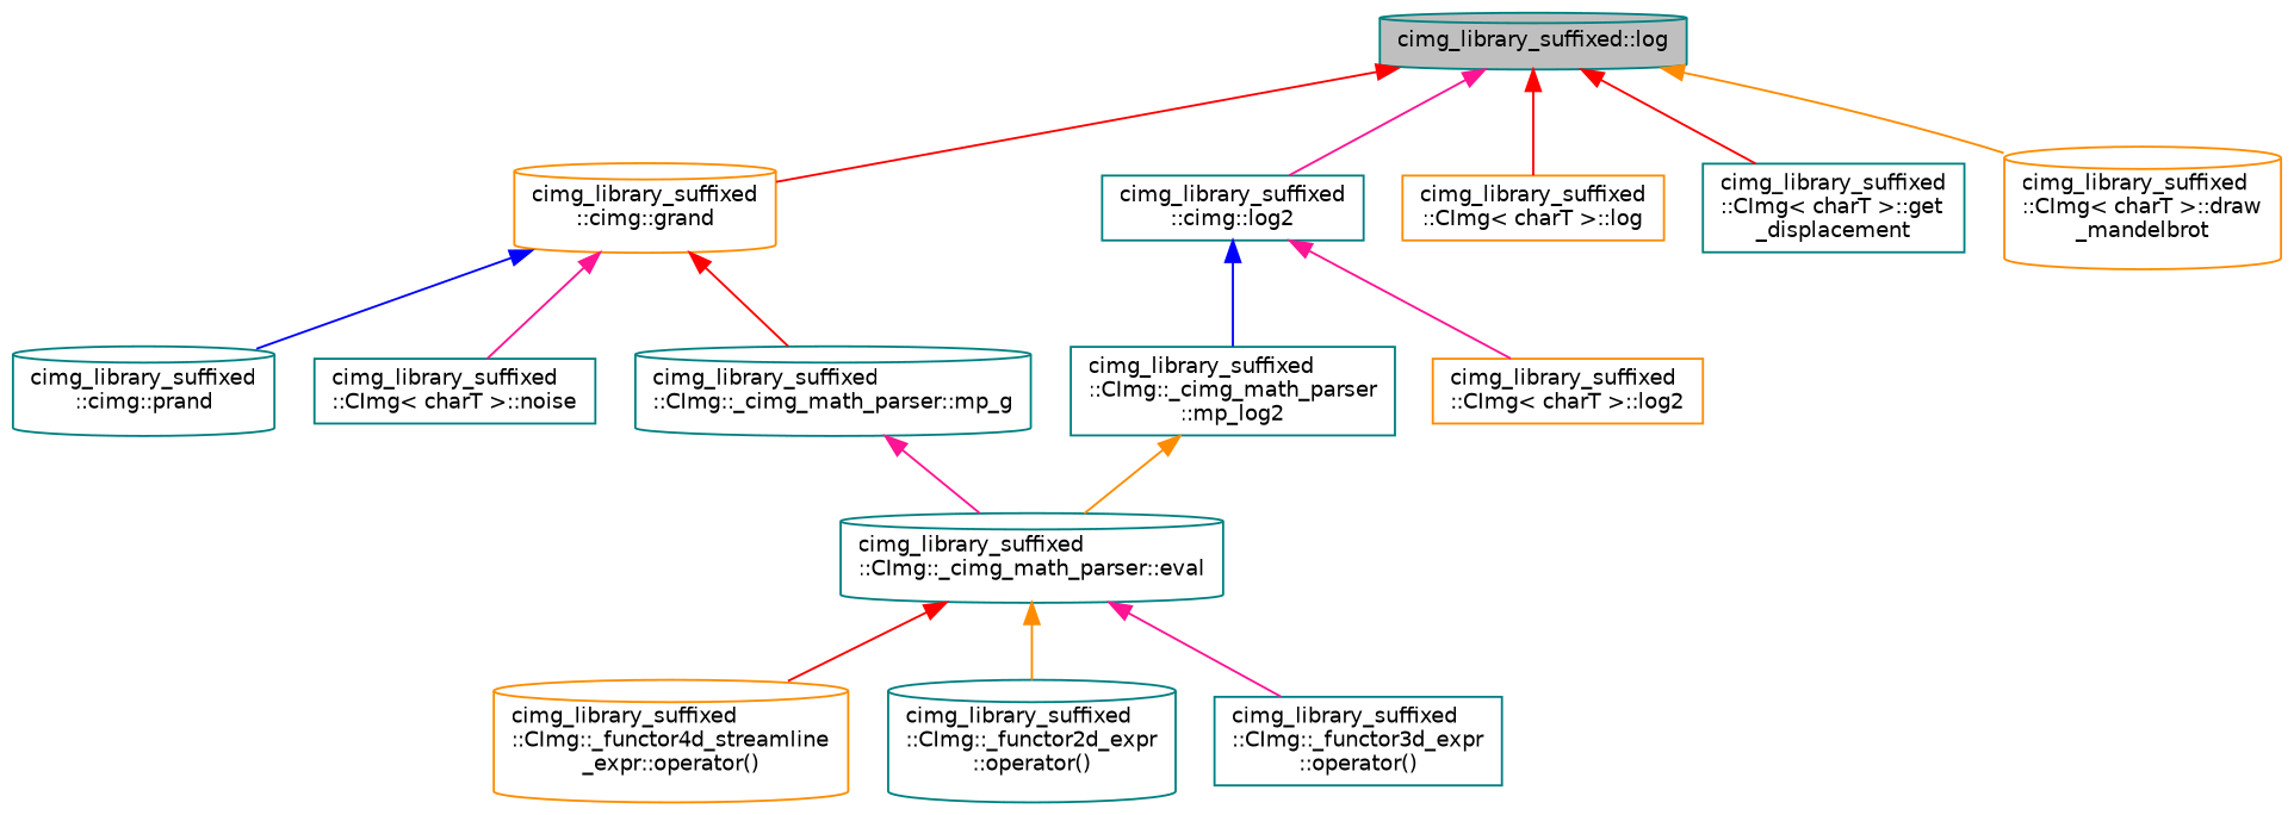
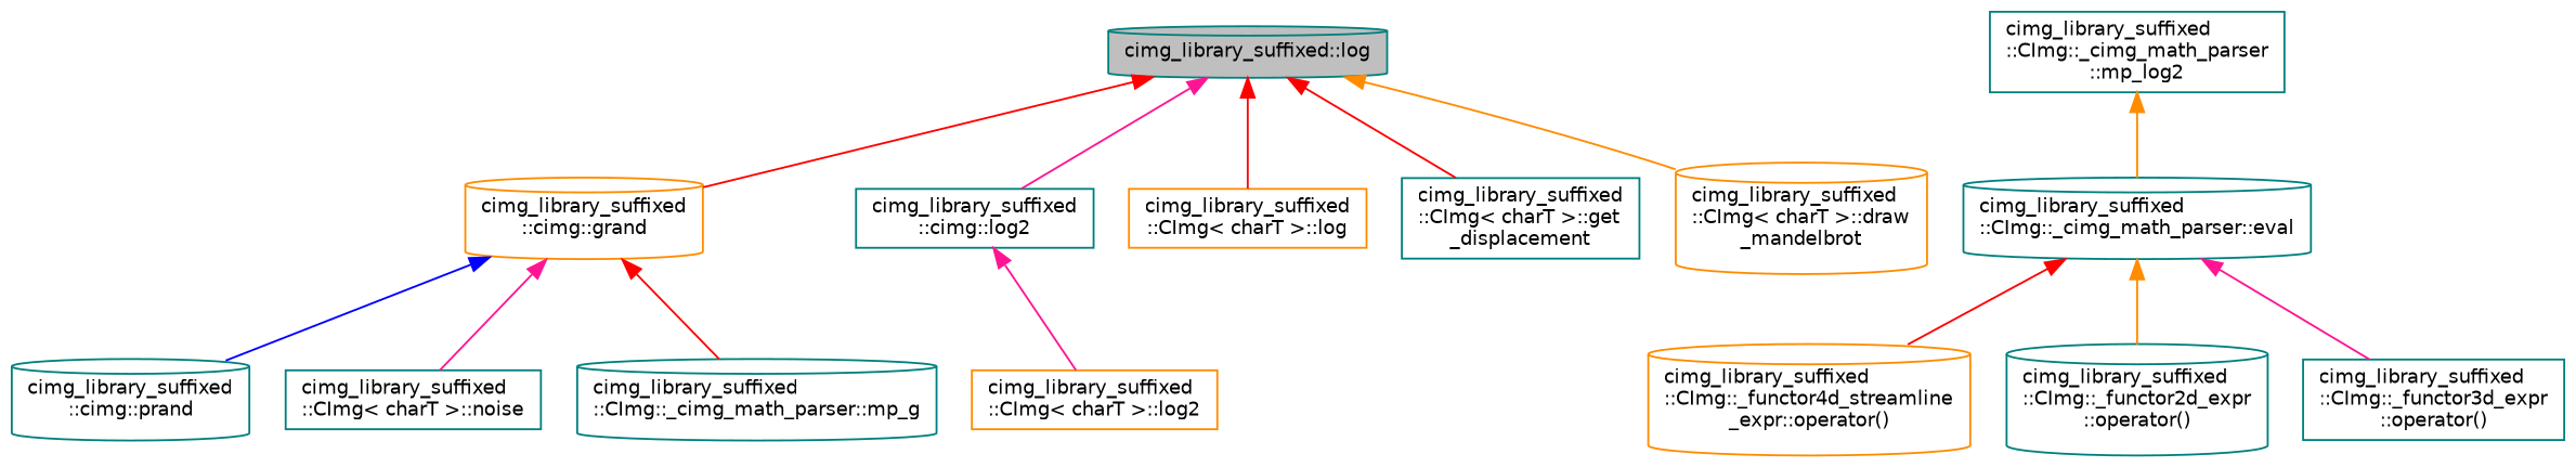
  digraph {
    rankdir=TB
    node [color=teal fillcolor=white fontname=Helvetica fontsize=10 shape=cylinder style=filled]
    edge [color=red dir=back fontname=Helvetica fontsize=10 labelfontname=Helvetica labelfontsize=10 style=solid]
    n1 [fillcolor=grey75 fontcolor=black height=0.2 label="cimg_library_suffixed::log" width=0.4]
    n2 [color=darkorange height=0.2 label="cimg_library_suffixed\l::cimg::grand" width=0.4]
    n3 [height=0.2 label="cimg_library_suffixed\l::cimg::log2" shape=box width=0.4]
    n4 [color=darkorange height=0.2 label="cimg_library_suffixed\l::CImg\< charT \>::log" shape=box width=0.4]
    n5 [height=0.2 label="cimg_library_suffixed\l::CImg\< charT \>::get\l_displacement" shape=box width=0.4]
    n6 [color=darkorange height=0.2 label="cimg_library_suffixed\l::CImg\< charT \>::draw\l_mandelbrot" width=0.4]
    n7 [height=0.2 label="cimg_library_suffixed\l::cimg::prand" width=0.4]
    n8 [height=0.2 label="cimg_library_suffixed\l::CImg\< charT \>::noise" shape=box width=0.4]
    n9 [height=0.2 label="cimg_library_suffixed\l::CImg::_cimg_math_parser::mp_g" width=0.4]
    n10 [height=0.2 label="cimg_library_suffixed\l::CImg::_cimg_math_parser\l::mp_log2" shape=box width=0.4]
    n11 [color=darkorange height=0.2 label="cimg_library_suffixed\l::CImg\< charT \>::log2" shape=box width=0.4]
    n12 [height=0.2 label="cimg_library_suffixed\l::CImg::_cimg_math_parser::eval" width=0.4]
    n13 [color=darkorange height=0.2 label="cimg_library_suffixed\l::CImg::_functor4d_streamline\l_expr::operator()" width=0.4]
    n14 [height=0.2 label="cimg_library_suffixed\l::CImg::_functor2d_expr\l::operator()" width=0.4]
    n15 [height=0.2 label="cimg_library_suffixed\l::CImg::_functor3d_expr\l::operator()" shape=box width=0.4]
    n1 -> n2
    n1 -> n3 [color=deeppink]
    n1 -> n4
    n1 -> n5
    n1 -> n6 [color=darkorange]
    n2 -> n7 [color=blue]
    n2 -> n8 [color=deeppink]
    n2 -> n9
-   n3 -> n10 [color=blue]
    n3 -> n11 [color=deeppink]
-   n9 -> n12 [color=deeppink]
    n10 -> n12 [color=darkorange]
    n12 -> n13
    n12 -> n14 [color=darkorange]
    n12 -> n15 [color=deeppink]
  }
